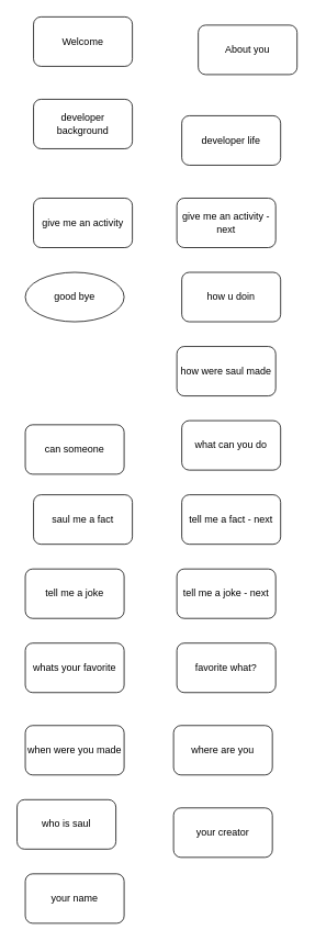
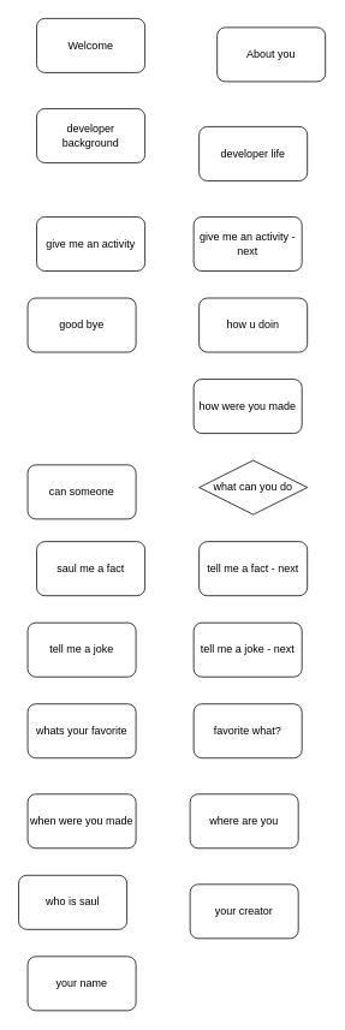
  <mxCell id="0" />
  <mxCell id="1" parent="0" />
  <mxCell id="2" value="About you" style="rounded=1;whiteSpace=wrap;html=1;" vertex="1" parent="1"><mxGeometry x="240" y="30" width="120" height="60" as="geometry" /></mxCell>
  <mxCell id="3" value="Welcome" style="rounded=1;whiteSpace=wrap;html=1;" vertex="1" parent="1"><mxGeometry x="40" y="20" width="120" height="60" as="geometry" /></mxCell>
  <mxCell id="4" value="developer background" style="rounded=1;whiteSpace=wrap;html=1;" vertex="1" parent="1"><mxGeometry x="40" y="120" width="120" height="60" as="geometry" /></mxCell>
  <mxCell id="5" value="developer life" style="rounded=1;whiteSpace=wrap;html=1;" vertex="1" parent="1"><mxGeometry x="220" y="140" width="120" height="60" as="geometry" /></mxCell>
  <mxCell id="6" value="give me an activity" style="rounded=1;whiteSpace=wrap;html=1;" vertex="1" parent="1"><mxGeometry x="40" y="240" width="120" height="60" as="geometry" /></mxCell>
  <mxCell id="7" value="give me an activity - next" style="rounded=1;whiteSpace=wrap;html=1;" vertex="1" parent="1"><mxGeometry x="214" y="240" width="120" height="60" as="geometry" /></mxCell>
- <mxCell id="8" value="good bye" style="ellipse;whiteSpace=wrap;html=1;" vertex="1" parent="1"><mxGeometry x="30" y="330" width="120" height="60" as="geometry" /></mxCell>
+ <mxCell id="8" value="good bye" style="rounded=1;whiteSpace=wrap;html=1;" vertex="1" parent="1"><mxGeometry x="30" y="330" width="120" height="60" as="geometry" /></mxCell>
  <mxCell id="9" value="how u doin" style="rounded=1;whiteSpace=wrap;html=1;" vertex="1" parent="1"><mxGeometry x="220" y="330" width="120" height="60" as="geometry" /></mxCell>
- <mxCell id="10" value="how were saul made" style="rounded=1;whiteSpace=wrap;html=1;" vertex="1" parent="1"><mxGeometry x="214" y="420" width="120" height="60" as="geometry" /></mxCell>
+ <mxCell id="10" value="how were you made" style="rounded=1;whiteSpace=wrap;html=1;" vertex="1" parent="1"><mxGeometry x="214" y="420" width="120" height="60" as="geometry" /></mxCell>
  <mxCell id="11" value="can someone" style="rounded=1;whiteSpace=wrap;html=1;" vertex="1" parent="1"><mxGeometry x="30" y="515" width="120" height="60" as="geometry" /></mxCell>
  <mxCell id="12" value="saul me a fact" style="rounded=1;whiteSpace=wrap;html=1;" vertex="1" parent="1"><mxGeometry x="40" y="600" width="120" height="60" as="geometry" /></mxCell>
  <mxCell id="13" value="tell me a fact - next" style="rounded=1;whiteSpace=wrap;html=1;" vertex="1" parent="1"><mxGeometry x="220" y="600" width="120" height="60" as="geometry" /></mxCell>
  <mxCell id="14" value="tell me a joke" style="rounded=1;whiteSpace=wrap;html=1;" vertex="1" parent="1"><mxGeometry x="30" y="690" width="120" height="60" as="geometry" /></mxCell>
  <mxCell id="15" value="tell me a joke - next" style="rounded=1;whiteSpace=wrap;html=1;" vertex="1" parent="1"><mxGeometry x="214" y="690" width="120" height="60" as="geometry" /></mxCell>
- <mxCell id="16" value="what can you do" style="rounded=1;whiteSpace=wrap;html=1;" vertex="1" parent="1"><mxGeometry x="220" y="510" width="120" height="60" as="geometry" /></mxCell>
+ <mxCell id="16" value="what can you do" style="rhombus;whiteSpace=wrap;html=1;" vertex="1" parent="1"><mxGeometry x="220" y="510" width="120" height="60" as="geometry" /></mxCell>
  <mxCell id="17" value="whats your favorite" style="rounded=1;whiteSpace=wrap;html=1;" vertex="1" parent="1"><mxGeometry x="30" y="780" width="120" height="60" as="geometry" /></mxCell>
  <mxCell id="18" value="favorite what?" style="rounded=1;whiteSpace=wrap;html=1;" vertex="1" parent="1"><mxGeometry x="214" y="780" width="120" height="60" as="geometry" /></mxCell>
  <mxCell id="19" value="when were you made" style="rounded=1;whiteSpace=wrap;html=1;" vertex="1" parent="1"><mxGeometry x="30" y="880" width="120" height="60" as="geometry" /></mxCell>
  <mxCell id="20" value="where are you" style="rounded=1;whiteSpace=wrap;html=1;" vertex="1" parent="1"><mxGeometry x="210" y="880" width="120" height="60" as="geometry" /></mxCell>
  <mxCell id="21" value="who is saul" style="rounded=1;whiteSpace=wrap;html=1;" vertex="1" parent="1"><mxGeometry x="20" y="970" width="120" height="60" as="geometry" /></mxCell>
  <mxCell id="22" value="your creator" style="rounded=1;whiteSpace=wrap;html=1;" vertex="1" parent="1"><mxGeometry x="210" y="980" width="120" height="60" as="geometry" /></mxCell>
  <mxCell id="23" value="your name" style="rounded=1;whiteSpace=wrap;html=1;" vertex="1" parent="1"><mxGeometry x="30" y="1060" width="120" height="60" as="geometry" /></mxCell>
